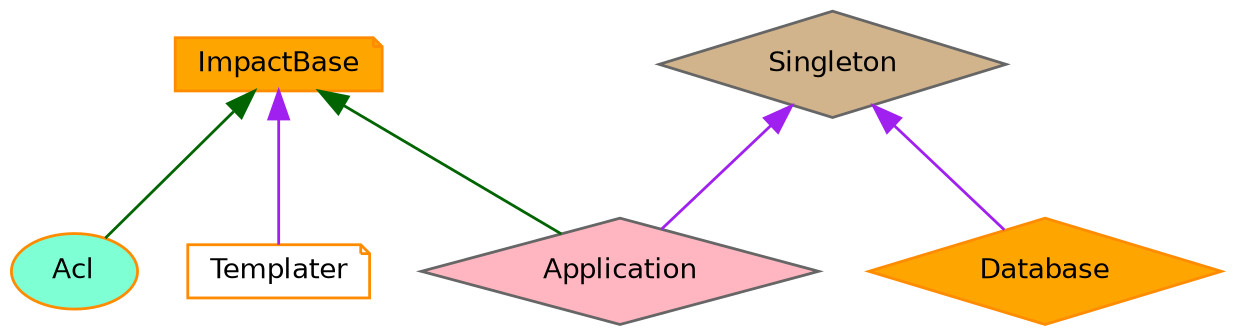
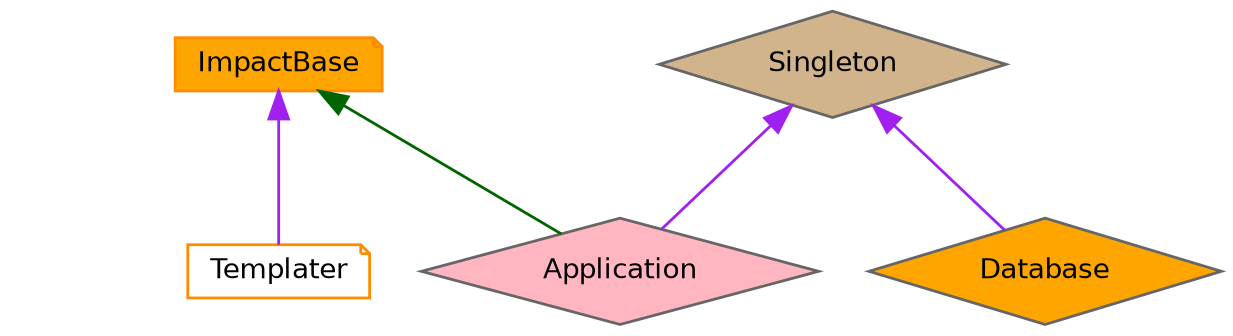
  digraph {
    node [color=darkorange fillcolor=orange fontname=Helvetica fontsize=10 shape=diamond style=filled]
    edge [color=purple dir=back fontname=Helvetica fontsize=10 labelfontname=Helvetica labelfontsize=10 style=solid]
    n1 [fontcolor=black height=0.2 label=ImpactBase shape=note width=0.4]
-   n2 [fillcolor=aquamarine height=0.2 label=Acl shape=ellipse width=0.4]
    n3 [fillcolor=white height=0.2 label=Templater shape=note width=0.4]
    n4 [color=gray40 fillcolor=lightpink height=0.2 label=Application width=0.4]
    n5 [color=gray40 fillcolor=tan height=0.2 label=Singleton width=0.4]
-   n6 [height=0.2 label=Database width=0.4]
-   n1 -> n2 [color=darkgreen]
+   n6 [color=gray40 height=0.2 label=Database width=0.4]
    n1 -> n3
    n1 -> n4 [color=darkgreen]
    n5 -> n4
    n5 -> n6
  }
